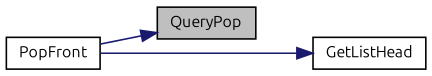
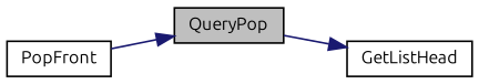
  digraph {
    fontname=Ubuntu
    rankdir=LR
    node [color=black fillcolor=white fontname=Ubuntu fontsize=10 shape=record style=filled]
    edge [color=midnightblue fontname=Ubuntu fontsize=10 labelfontname=Helvetica labelfontsize=10 style=solid]
    n1 [fillcolor=grey75 fontcolor=black height=0.2 label=QueryPop width=0.4]
    n2 [height=0.2 label=GetListHead width=0.4]
    n3 [height=0.2 label=PopFront width=0.4]
-   n3 -> n2
+   n1 -> n2
    n3 -> n1
  }
